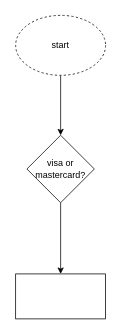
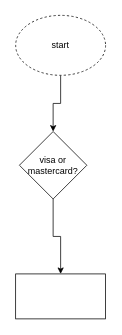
  <mxCell id="0" />
  <mxCell id="1" parent="0" />
  <mxCell id="2" value="" style="edgeStyle=orthogonalEdgeStyle;rounded=0;orthogonalLoop=1;jettySize=auto;html=1;" edge="1" parent="1" source="3" target="5"><mxGeometry relative="1" as="geometry" /></mxCell>
  <mxCell id="3" value="start" style="ellipse;whiteSpace=wrap;html=1;dashed=1;" vertex="1" parent="1"><mxGeometry x="20" y="20" width="120" height="80" as="geometry" /></mxCell>
  <mxCell id="4" value="" style="edgeStyle=orthogonalEdgeStyle;rounded=0;orthogonalLoop=1;jettySize=auto;html=1;" edge="1" parent="1" source="5" target="6"><mxGeometry relative="1" as="geometry" /></mxCell>
- <mxCell id="5" value="visa or mastercard?" style="rhombus;whiteSpace=wrap;html=1;" vertex="1" parent="1"><mxGeometry x="35" y="180" width="90" height="90" as="geometry" /></mxCell>
+ <mxCell id="5" value="visa or mastercard?" style="rhombus;whiteSpace=wrap;html=1;" vertex="1" parent="1"><mxGeometry x="25" y="175" width="90" height="90" as="geometry" /></mxCell>
  <mxCell id="6" value="" style="whiteSpace=wrap;html=1;" vertex="1" parent="1"><mxGeometry x="20" y="365" width="120" height="60" as="geometry" /></mxCell>
